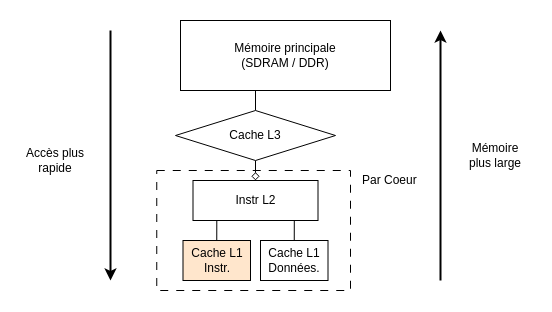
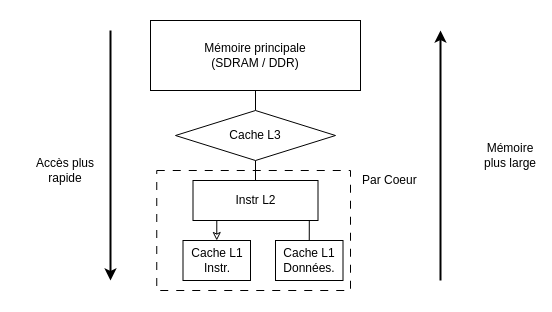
  <mxCell id="0" />
  <mxCell id="1" parent="0" />
  <mxCell id="2" value="" style="rounded=0;whiteSpace=wrap;html=1;fillColor=none;dashed=1;dashPattern=8 8;" vertex="1" parent="1"><mxGeometry x="156.25" y="170" width="193.75" height="120" as="geometry" /></mxCell>
  <mxCell id="3" style="edgeStyle=orthogonalEdgeStyle;rounded=0;orthogonalLoop=1;jettySize=auto;html=1;exitX=0.5;exitY=1;exitDx=0;exitDy=0;entryX=0.5;entryY=0;entryDx=0;entryDy=0;endArrow=none;endFill=0;" edge="1" parent="1" source="4" target="6"><mxGeometry relative="1" as="geometry" /></mxCell>
- <mxCell id="4" value="Mémoire principale&lt;br&gt;(SDRAM / DDR)" style="rounded=0;whiteSpace=wrap;html=1;" vertex="1" parent="1"><mxGeometry x="180" y="20" width="210" height="70" as="geometry" /></mxCell>
- <mxCell id="5" style="edgeStyle=orthogonalEdgeStyle;rounded=0;orthogonalLoop=1;jettySize=auto;html=1;exitX=0.5;exitY=1;exitDx=0;exitDy=0;entryX=0.5;entryY=0;entryDx=0;entryDy=0;endArrow=diamond;endFill=0;" edge="1" parent="1" source="6" target="9"><mxGeometry relative="1" as="geometry" /></mxCell>
+ <mxCell id="4" value="Mémoire principale&lt;br&gt;(SDRAM / DDR)" style="rounded=0;whiteSpace=wrap;html=1;" vertex="1" parent="1"><mxGeometry x="150" y="20" width="210" height="70" as="geometry" /></mxCell>
+ <mxCell id="5" style="edgeStyle=orthogonalEdgeStyle;rounded=0;orthogonalLoop=1;jettySize=auto;html=1;exitX=0.5;exitY=1;exitDx=0;exitDy=0;entryX=0.5;entryY=0;entryDx=0;entryDy=0;endArrow=none;endFill=0;" edge="1" parent="1" source="6" target="9"><mxGeometry relative="1" as="geometry" /></mxCell>
  <mxCell id="6" value="Cache L3" style="rhombus;whiteSpace=wrap;html=1;" vertex="1" parent="1"><mxGeometry x="175" y="110" width="160" height="50" as="geometry" /></mxCell>
- <mxCell id="7" style="edgeStyle=orthogonalEdgeStyle;rounded=0;orthogonalLoop=1;jettySize=auto;html=1;exitX=0.25;exitY=1;exitDx=0;exitDy=0;entryX=0.5;entryY=0;entryDx=0;entryDy=0;endArrow=none;endFill=0;" edge="1" parent="1" source="9" target="10"><mxGeometry relative="1" as="geometry" /></mxCell>
+ <mxCell id="7" style="edgeStyle=orthogonalEdgeStyle;rounded=0;orthogonalLoop=1;jettySize=auto;html=1;exitX=0.25;exitY=1;exitDx=0;exitDy=0;entryX=0.5;entryY=0;entryDx=0;entryDy=0;endArrow=classic;endFill=0;" edge="1" parent="1" source="9" target="10"><mxGeometry relative="1" as="geometry" /></mxCell>
  <mxCell id="8" style="edgeStyle=orthogonalEdgeStyle;rounded=0;orthogonalLoop=1;jettySize=auto;html=1;exitX=0.75;exitY=1;exitDx=0;exitDy=0;entryX=0.5;entryY=0;entryDx=0;entryDy=0;endArrow=none;endFill=0;" edge="1" parent="1" source="9" target="11"><mxGeometry relative="1" as="geometry" /></mxCell>
  <mxCell id="9" value="Instr L2" style="rounded=0;whiteSpace=wrap;html=1;" vertex="1" parent="1"><mxGeometry x="192.5" y="180" width="125" height="40" as="geometry" /></mxCell>
- <mxCell id="10" value="Cache L1&lt;br&gt;Instr." style="rounded=0;whiteSpace=wrap;html=1;fillColor=#ffe6cc;" vertex="1" parent="1"><mxGeometry x="182.5" y="240" width="67.5" height="40" as="geometry" /></mxCell>
- <mxCell id="11" value="Cache L1&lt;br&gt;Données." style="rounded=0;whiteSpace=wrap;html=1;" vertex="1" parent="1"><mxGeometry x="260" y="240" width="67.5" height="40" as="geometry" /></mxCell>
+ <mxCell id="10" value="Cache L1&lt;br&gt;Instr." style="rounded=0;whiteSpace=wrap;html=1;" vertex="1" parent="1"><mxGeometry x="182.5" y="240" width="67.5" height="40" as="geometry" /></mxCell>
+ <mxCell id="11" value="Cache L1&lt;br&gt;Données." style="rounded=0;whiteSpace=wrap;html=1;" vertex="1" parent="1"><mxGeometry x="275" y="240" width="67.5" height="40" as="geometry" /></mxCell>
  <mxCell id="12" value="Par Coeur" style="text;strokeColor=none;align=left;fillColor=none;html=1;verticalAlign=middle;whiteSpace=wrap;rounded=0;" vertex="1" parent="1"><mxGeometry x="360" y="165" width="60" height="30" as="geometry" /></mxCell>
  <mxCell id="13" value="" style="endArrow=classic;startArrow=none;html=1;rounded=0;startFill=0;strokeWidth=2;" edge="1" parent="1"><mxGeometry width="50" height="50" relative="1" as="geometry"><mxPoint x="110" y="30" as="sourcePoint" /><mxPoint x="110" y="280" as="targetPoint" /></mxGeometry></mxCell>
- <mxCell id="14" value="Accès plus rapide" style="text;strokeColor=none;align=center;fillColor=none;html=1;verticalAlign=middle;whiteSpace=wrap;rounded=0;" vertex="1" parent="1"><mxGeometry x="20" y="140" width="70" height="40" as="geometry" /></mxCell>
+ <mxCell id="14" value="Accès plus rapide" style="text;strokeColor=none;align=center;fillColor=none;html=1;verticalAlign=middle;whiteSpace=wrap;rounded=0;" vertex="1" parent="1"><mxGeometry x="30" y="150" width="70" height="40" as="geometry" /></mxCell>
  <mxCell id="15" value="" style="endArrow=none;startArrow=classic;html=1;rounded=0;startFill=1;strokeWidth=2;endFill=0;" edge="1" parent="1"><mxGeometry width="50" height="50" relative="1" as="geometry"><mxPoint x="440" y="30" as="sourcePoint" /><mxPoint x="440" y="280" as="targetPoint" /></mxGeometry></mxCell>
- <mxCell id="16" value="Mémoire plus large" style="text;strokeColor=none;align=center;fillColor=none;html=1;verticalAlign=middle;whiteSpace=wrap;rounded=0;" vertex="1" parent="1"><mxGeometry x="460" y="130" width="70" height="50" as="geometry" /></mxCell>
+ <mxCell id="16" value="Mémoire plus large" style="text;strokeColor=none;align=center;fillColor=none;html=1;verticalAlign=middle;whiteSpace=wrap;rounded=0;" vertex="1" parent="1"><mxGeometry x="475" y="130" width="70" height="50" as="geometry" /></mxCell>
